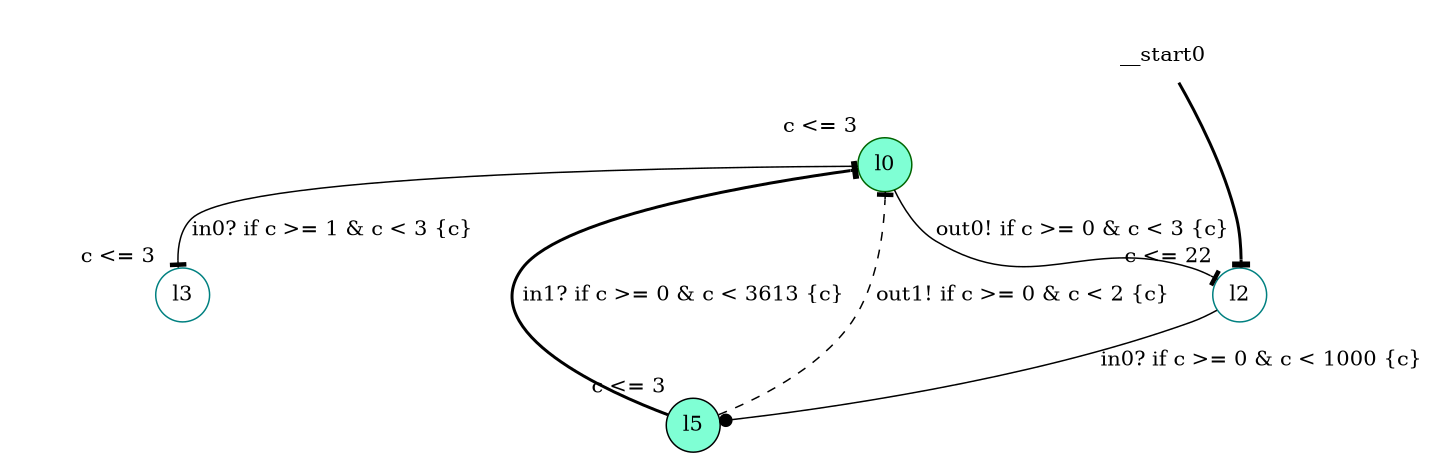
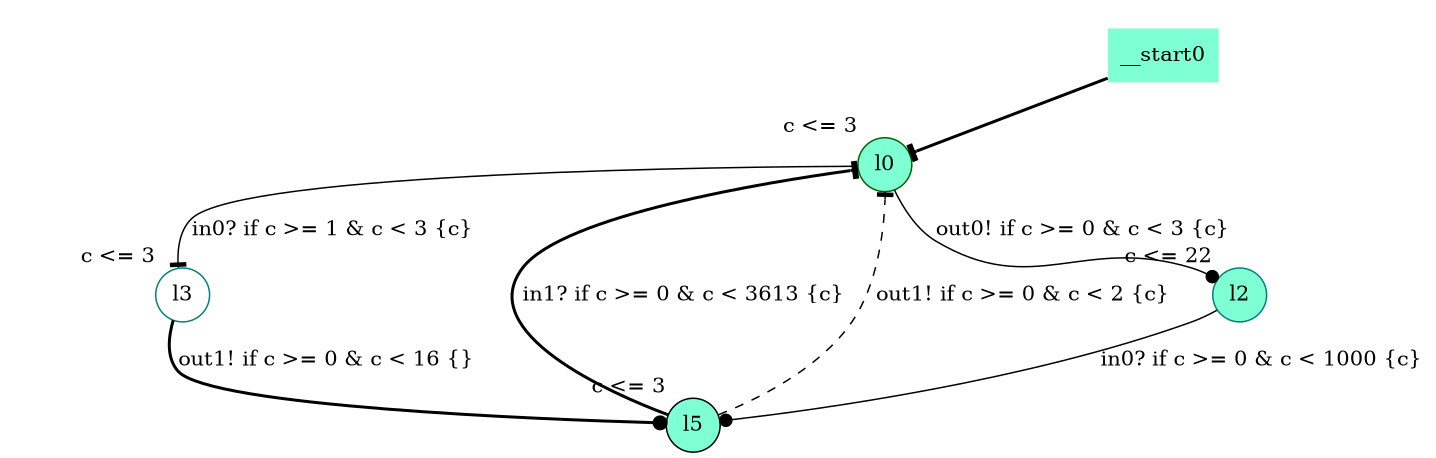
  digraph {
    node [color=teal fillcolor=aquamarine shape=circle style=filled margin=0 xlabel="c <= 3"]
    edge [arrowhead=tee style=bold]
-   __start0 [fillcolor=white shape=none margin="" xlabel=""]
+   __start0 [shape=none margin="" xlabel=""]
    n2 [color=darkgreen label=l0]
-   n3 [fillcolor=white label=l2 xlabel="c <= 22"]
+   n3 [label=l2 xlabel="c <= 22"]
    n4 [fillcolor=white label=l3]
    n5 [color=black label=l5]
-   __start0 -> n3
-   n2 -> n3 [label="out0! if c >= 0 & c < 3 {c} " style=solid]
+   __start0 -> n2
+   n2 -> n3 [arrowhead=dot label="out0! if c >= 0 & c < 3 {c} " style=solid]
    n2 -> n4 [label="in0? if c >= 1 & c < 3 {c} " style=solid]
    n3 -> n5 [arrowhead=dot label="in0? if c >= 0 & c < 1000 {c} " style=solid]
+   n4 -> n5 [arrowhead=dot label="out1! if c >= 0 & c < 16 {} "]
    n5 -> n2 [label="in1? if c >= 0 & c < 3613 {c} "]
    n5 -> n2 [label="out1! if c >= 0 & c < 2 {c} " style=dashed]
  }
